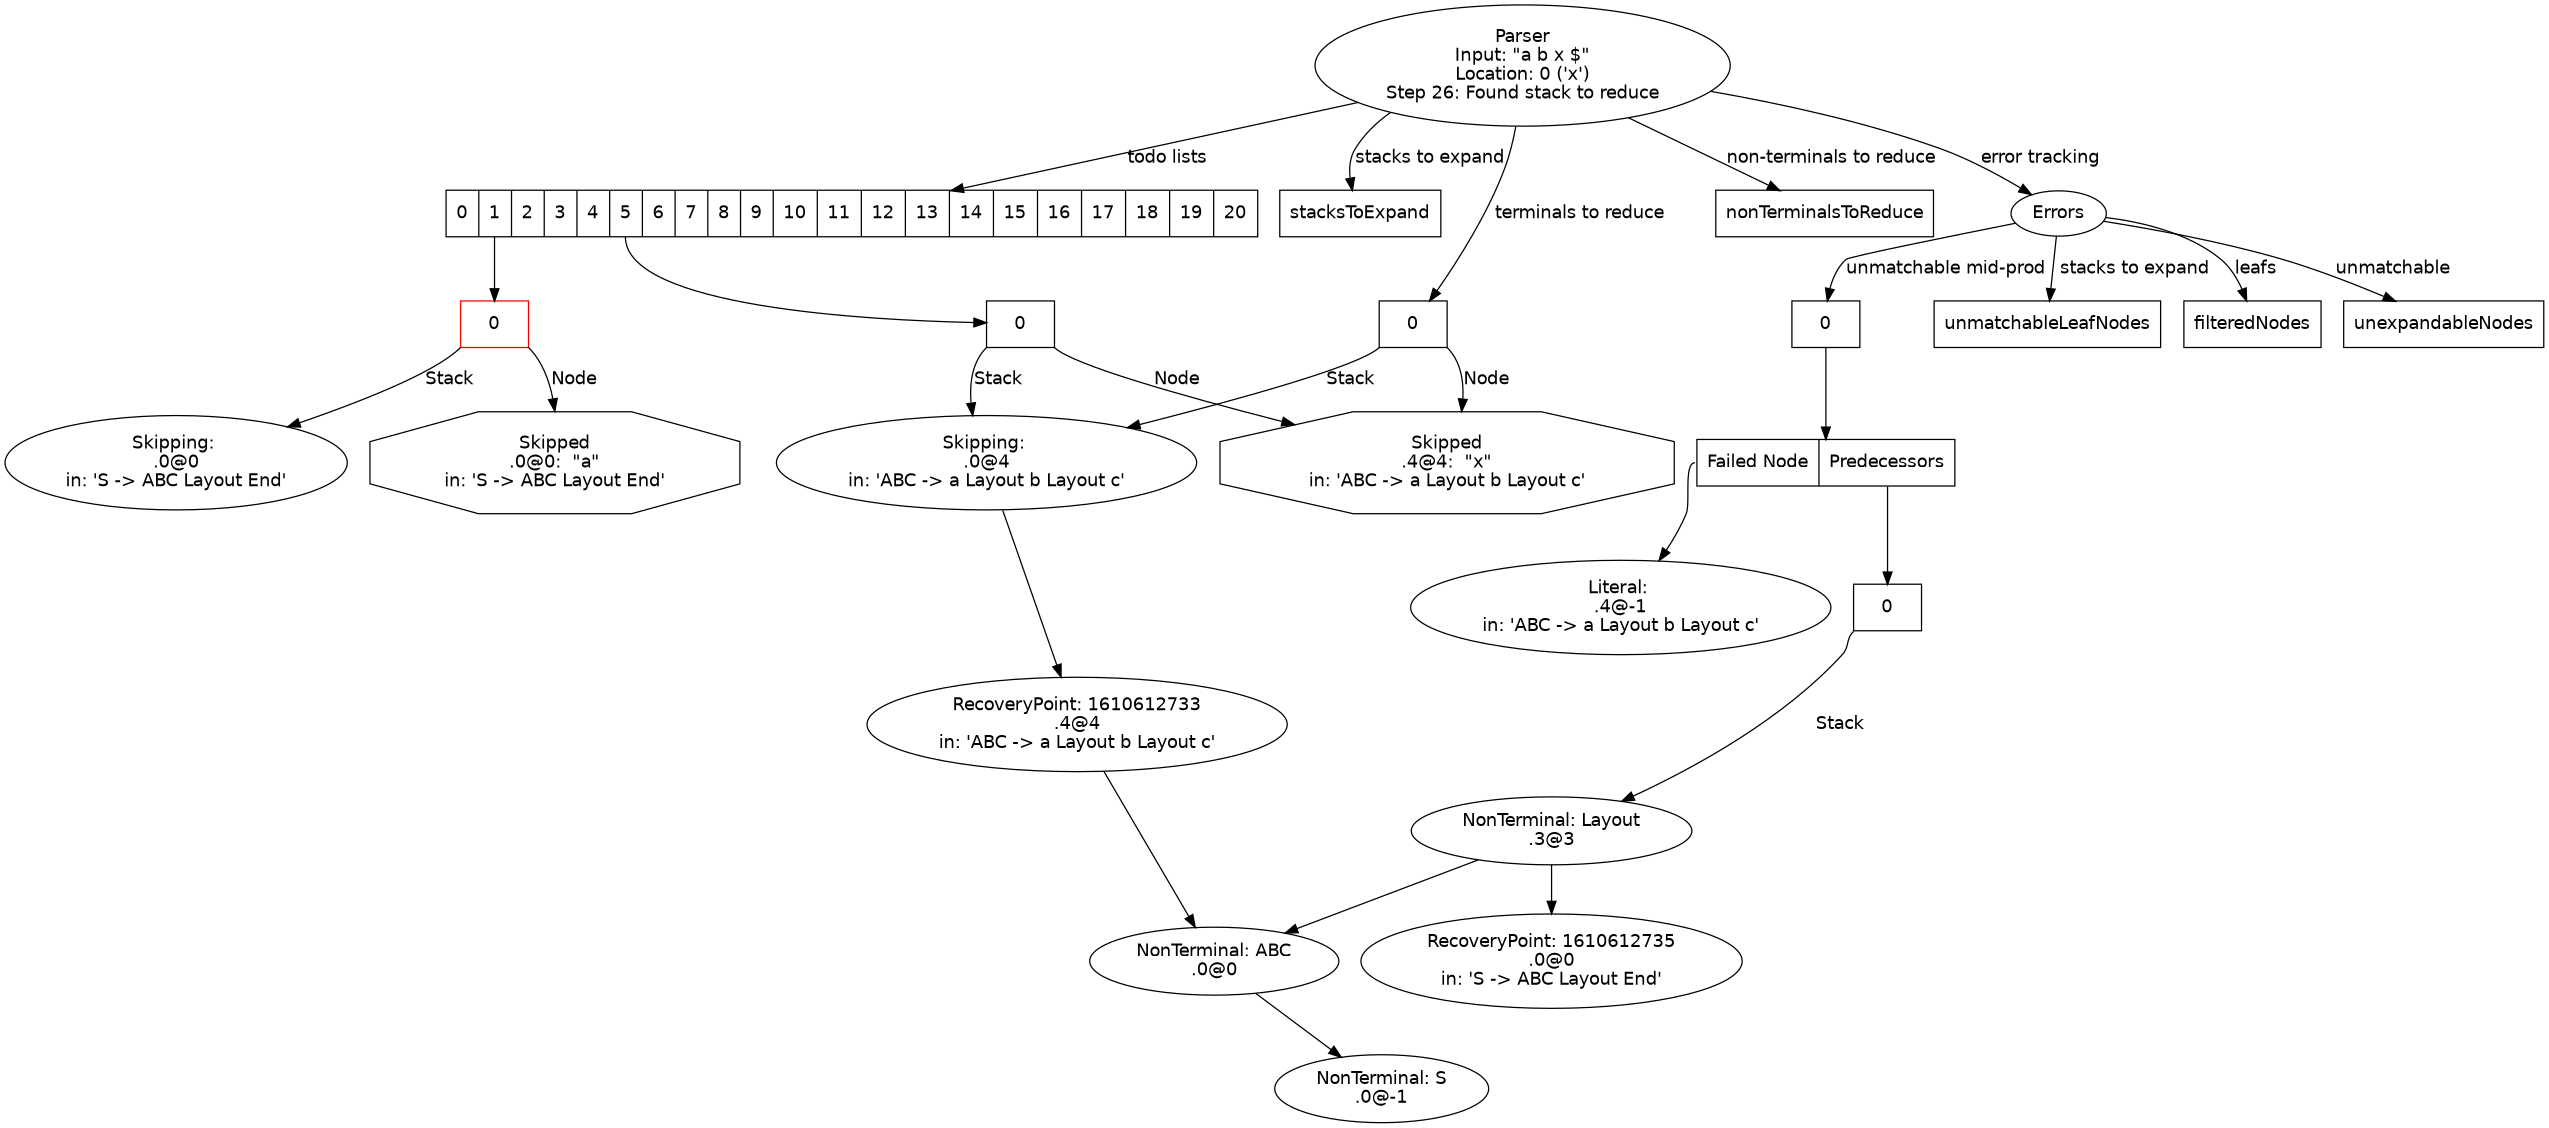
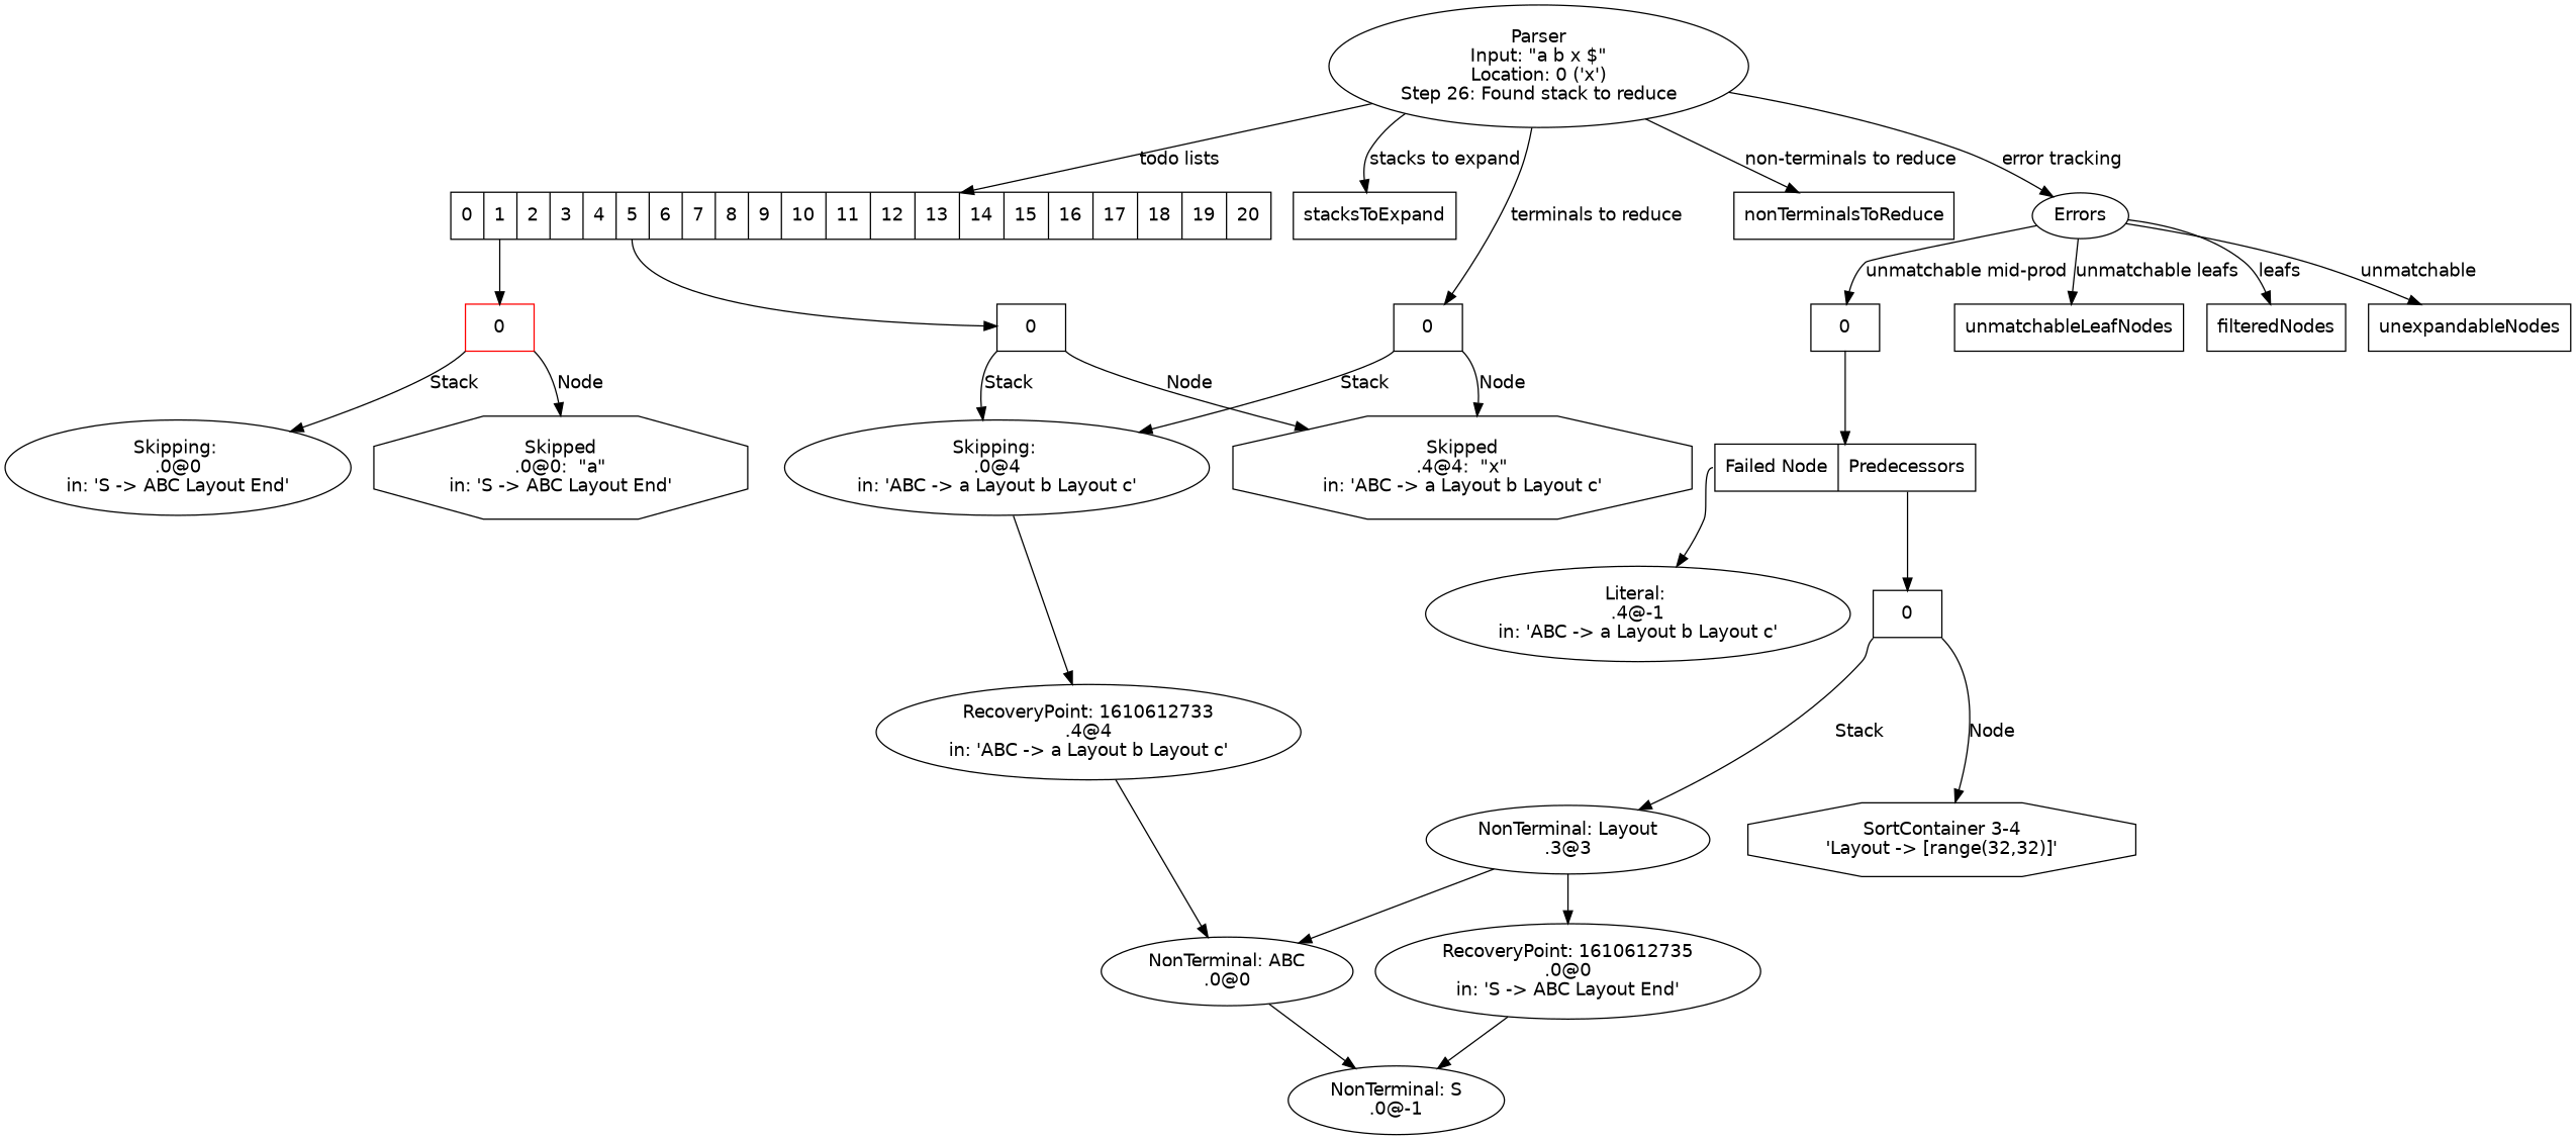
  digraph {
    fontname="DejaVu Sans"
    node [fontname="DejaVu Sans" shape=record]
    edge [fontname="DejaVu Sans"]
    n1 [label="Parser\nInput: \"a b x $\"\nLocation: 0 ('x')\nStep 26: Found stack to reduce" shape=""]
    n2 [label="<0> 0 | <1> 1 | <2> 2 | <3> 3 | <4> 4 | <5> 5 | <6> 6 | <7> 7 | <8> 8 | <9> 9 | <10> 10 | <11> 11 | <12> 12 | <13> 13 | <14> 14 | <15> 15 | <16> 16 | <17> 17 | <18> 18 | <19> 19 | <20> 20"]
    stacksToExpand
    n4 [label="<0> 0"]
    nonTerminalsToReduce
    n6 [label=Errors shape=""]
    n7 [color=red label="<0> 0"]
    n8 [label="<0> 0"]
    n9 [label="Skipping: \n.0@4\nin: 'ABC -> a Layout b Layout c'" shape=""]
    n10 [label="Skipped\n.4@4:  \"x\"\nin: 'ABC -> a Layout b Layout c'" shape=octagon]
    unexpandableNodes
    unmatchableLeafNodes
    n13 [label="<0> 0"]
    filteredNodes
    n15 [label="Skipping: \n.0@0\nin: 'S -> ABC Layout End'" shape=""]
    n16 [label="Skipped\n.0@0:  \"a\"\nin: 'S -> ABC Layout End'" shape=octagon]
    n17 [label="RecoveryPoint: 1610612735\n.0@0\nin: 'S -> ABC Layout End'" shape=""]
    n18 [label="NonTerminal: S\n.0@-1" shape=""]
    n19 [label="RecoveryPoint: 1610612733\n.4@4\nin: 'ABC -> a Layout b Layout c'" shape=""]
    n20 [label="NonTerminal: ABC\n.0@0" shape=""]
    n21 [label="<failedNode> Failed Node | <predecessors> Predecessors"]
    n22 [label="Literal: \n.4@-1\nin: 'ABC -> a Layout b Layout c'" shape=""]
    n23 [label="<0> 0"]
    n24 [label="NonTerminal: Layout\n.3@3" shape=""]
+   n25 [label="SortContainer 3-4\n'Layout -> [range(32,32)]'" shape=octagon]
    n1 -> n2 [label="todo lists"]
    n1 -> stacksToExpand [label="stacks to expand"]
    n1 -> n4 [label="terminals to reduce"]
    n1 -> nonTerminalsToReduce [label="non-terminals to reduce"]
    n1 -> n6 [label="error tracking"]
    n2 -> n7 [tailport=1]
    n2 -> n8 [tailport=5]
    n4 -> n9 [label=Stack tailport="0:sw"]
    n4 -> n10 [label="Node" tailport="0:se"]
    n6 -> unexpandableNodes [label=unmatchable]
-   n6 -> unmatchableLeafNodes [label="stacks to expand"]
+   n6 -> unmatchableLeafNodes [label="unmatchable leafs"]
    n6 -> n13 [label="unmatchable mid-prod"]
    n6 -> filteredNodes [label=leafs]
    n7 -> n15 [label=Stack tailport="0:sw"]
    n7 -> n16 [label="Node" tailport="0:se"]
    n8 -> n9 [label=Stack tailport="0:sw"]
    n8 -> n10 [label="Node" tailport="0:se"]
    n9 -> n19
    n13 -> n21 [tailport=0]
+   n17 -> n18
    n19 -> n20
    n20 -> n18
    n21 -> n22 [tailport=failedNode]
    n21 -> n23 [tailport=predecessors]
    n23 -> n24 [label=Stack tailport="0:sw"]
+   n23 -> n25 [label="Node" tailport="0:se"]
    n24 -> n17
    n24 -> n20
  }
